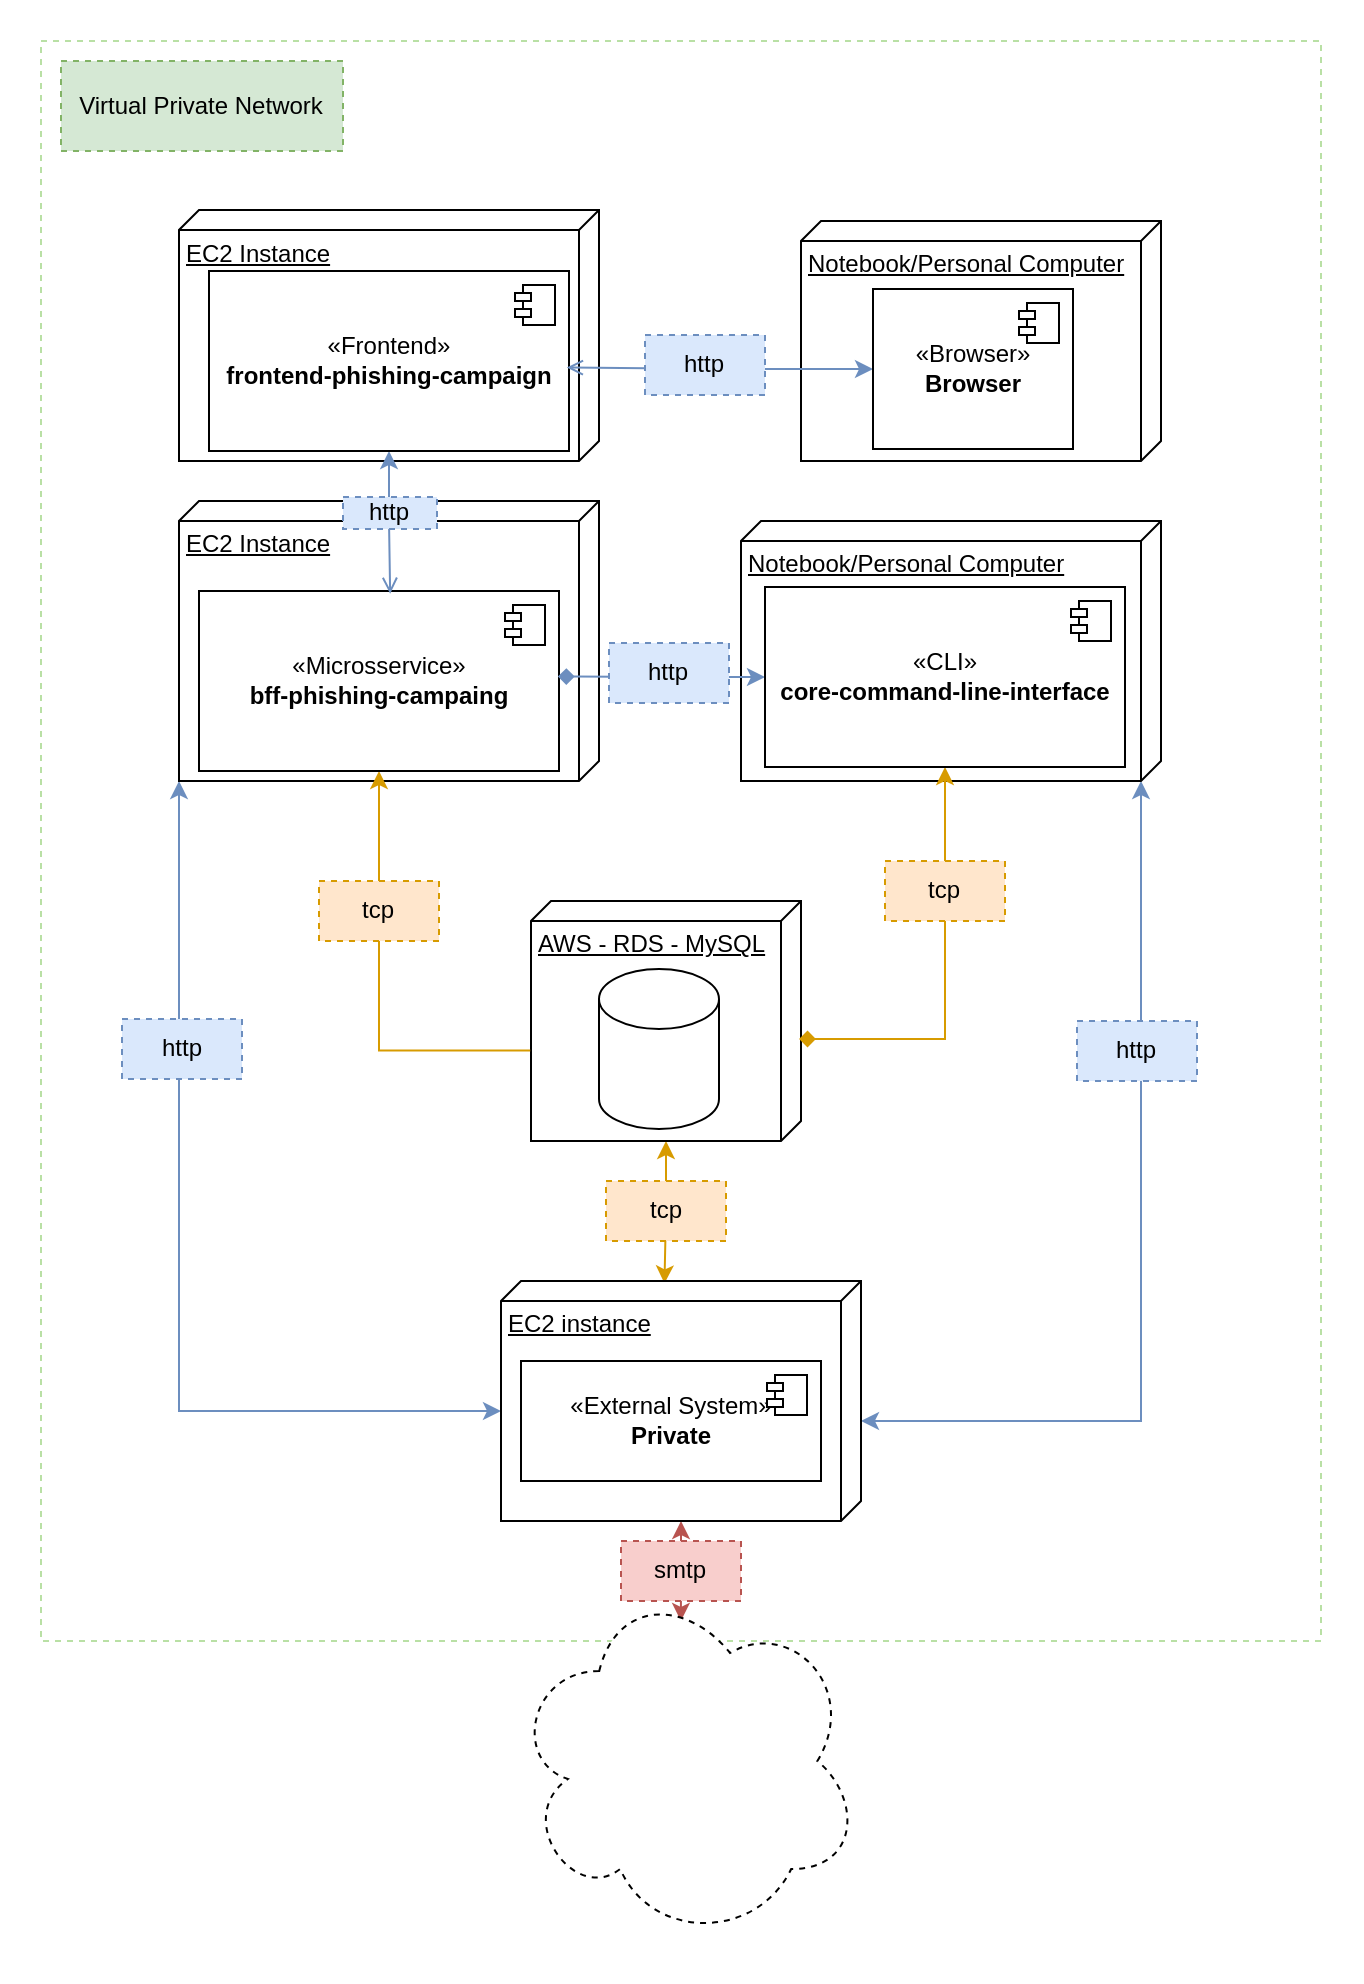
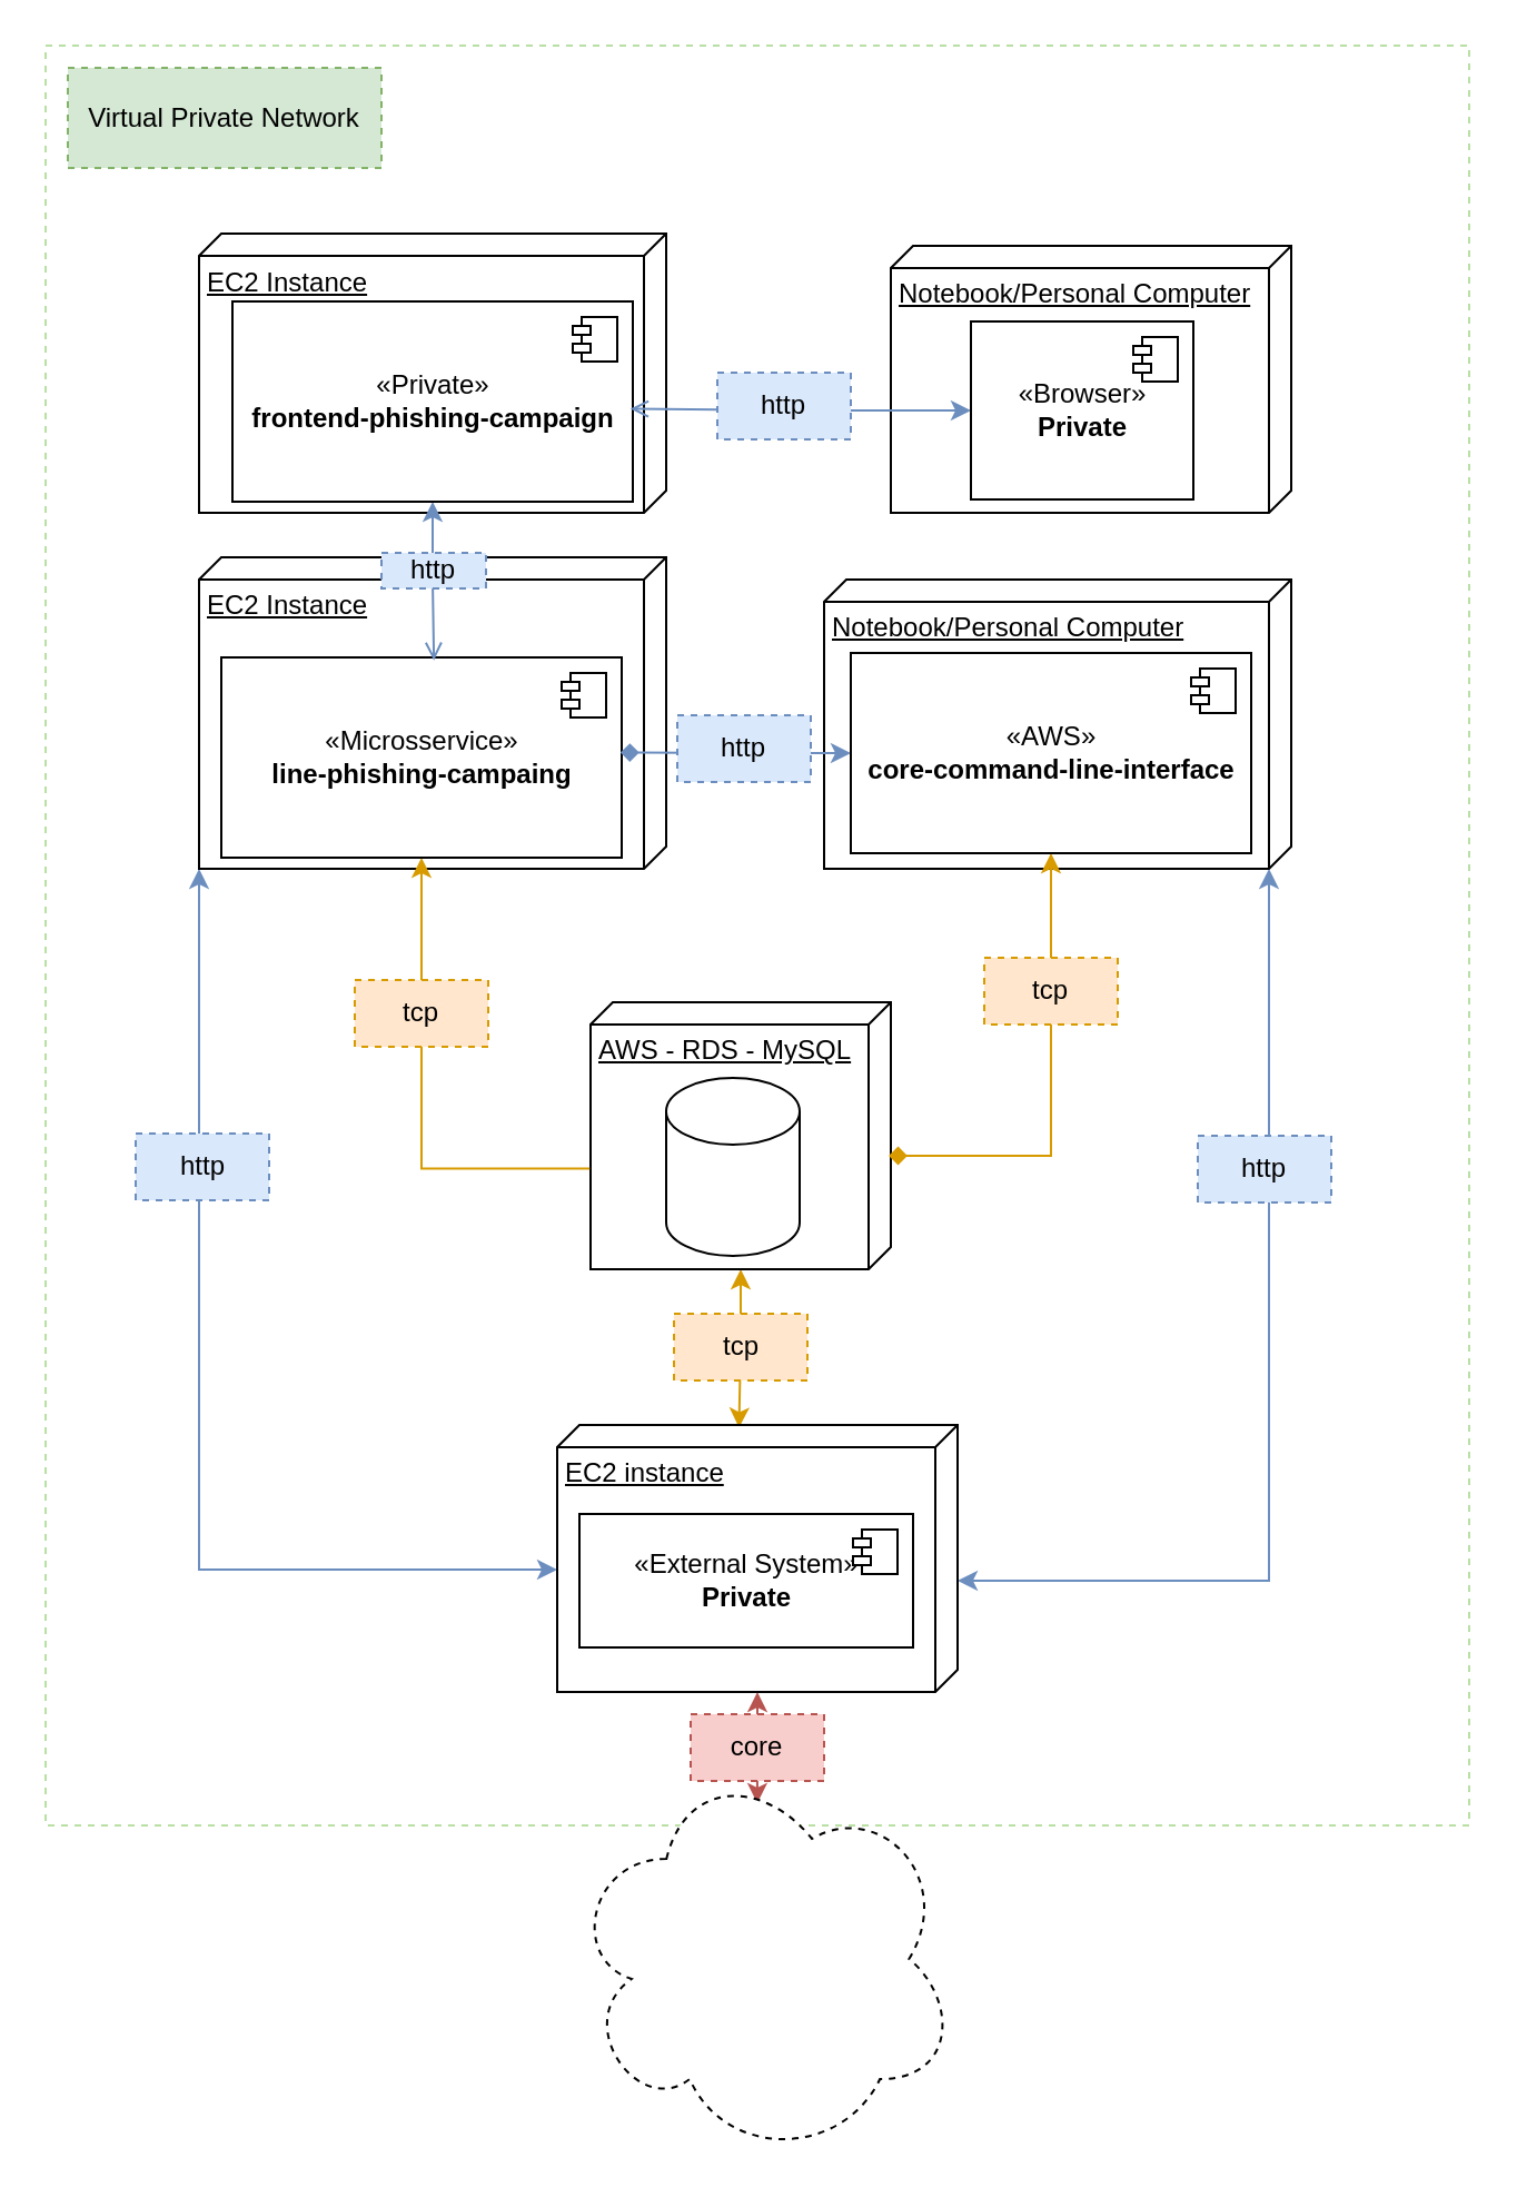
  <mxCell id="0" />
  <mxCell id="1" parent="0" />
  <mxCell id="2" value="" style="rounded=0;whiteSpace=wrap;html=1;dashed=1;strokeColor=#B9E0A5;" vertex="1" parent="1"><mxGeometry x="20" y="20" width="640" height="800" as="geometry" /></mxCell>
  <mxCell id="3" style="edgeStyle=orthogonalEdgeStyle;rounded=0;orthogonalLoop=1;jettySize=auto;html=1;entryX=0.01;entryY=0.546;entryDx=0;entryDy=0;entryPerimeter=0;startArrow=classic;startFill=1;fillColor=#ffe6cc;strokeColor=#d79b00;" edge="1" parent="1" source="4" target="32"><mxGeometry relative="1" as="geometry" /></mxCell>
  <mxCell id="4" value="AWS - RDS - MySQL" style="verticalAlign=top;align=left;spacingTop=8;spacingLeft=2;spacingRight=12;shape=cube;size=10;direction=south;fontStyle=4;html=1;" vertex="1" parent="1"><mxGeometry x="265" y="450" width="135" height="120" as="geometry" /></mxCell>
  <mxCell id="5" value="EC2 Instance" style="verticalAlign=top;align=left;spacingTop=8;spacingLeft=2;spacingRight=12;shape=cube;size=10;direction=south;fontStyle=4;html=1;" vertex="1" parent="1"><mxGeometry x="89" y="104.5" width="210" height="125.5" as="geometry" /></mxCell>
  <mxCell id="6" style="edgeStyle=orthogonalEdgeStyle;rounded=0;orthogonalLoop=1;jettySize=auto;html=1;exitX=1;exitY=1;exitDx=0;exitDy=0;exitPerimeter=0;entryX=0;entryY=0;entryDx=65;entryDy=180;entryPerimeter=0;startArrow=classic;startFill=1;fillColor=#dae8fc;strokeColor=#6c8ebf;" edge="1" parent="1" source="7" target="32"><mxGeometry relative="1" as="geometry" /></mxCell>
  <mxCell id="7" value="EC2 Instance" style="verticalAlign=top;align=left;spacingTop=8;spacingLeft=2;spacingRight=12;shape=cube;size=10;direction=south;fontStyle=4;html=1;" vertex="1" parent="1"><mxGeometry x="89" y="250" width="210" height="140" as="geometry" /></mxCell>
  <mxCell id="8" value="Notebook/Personal Computer" style="verticalAlign=top;align=left;spacingTop=8;spacingLeft=2;spacingRight=12;shape=cube;size=10;direction=south;fontStyle=4;html=1;" vertex="1" parent="1"><mxGeometry x="400" y="110" width="180" height="120" as="geometry" /></mxCell>
  <mxCell id="9" style="edgeStyle=orthogonalEdgeStyle;rounded=0;orthogonalLoop=1;jettySize=auto;html=1;exitX=0;exitY=0;exitDx=130;exitDy=10;exitPerimeter=0;entryX=0.583;entryY=0;entryDx=0;entryDy=0;entryPerimeter=0;startArrow=classic;startFill=1;fillColor=#dae8fc;strokeColor=#6c8ebf;" edge="1" parent="1" source="10" target="32"><mxGeometry relative="1" as="geometry" /></mxCell>
  <mxCell id="10" value="Notebook/Personal Computer" style="verticalAlign=top;align=left;spacingTop=8;spacingLeft=2;spacingRight=12;shape=cube;size=10;direction=south;fontStyle=4;html=1;" vertex="1" parent="1"><mxGeometry x="370" y="260" width="210" height="130" as="geometry" /></mxCell>
  <mxCell id="11" style="edgeStyle=orthogonalEdgeStyle;rounded=0;orthogonalLoop=1;jettySize=auto;html=1;exitX=0.5;exitY=1;exitDx=0;exitDy=0;entryX=0.623;entryY=1.003;entryDx=0;entryDy=0;entryPerimeter=0;startArrow=classic;startFill=1;fillColor=#ffe6cc;strokeColor=#d79b00;endArrow=none;" edge="1" parent="1" source="12" target="4"><mxGeometry relative="1" as="geometry" /></mxCell>
- <mxCell id="12" value="«Microsservice»&lt;br&gt;&lt;b&gt;bff-phishing-campaing&lt;/b&gt;" style="html=1;dropTarget=0;" vertex="1" parent="1"><mxGeometry x="99" y="295" width="180" height="90" as="geometry" /></mxCell>
+ <mxCell id="12" value="«Microsservice»&lt;br&gt;&lt;b&gt;line-phishing-campaing&lt;/b&gt;" style="html=1;dropTarget=0;" vertex="1" parent="1"><mxGeometry x="99" y="295" width="180" height="90" as="geometry" /></mxCell>
  <mxCell id="13" value="" style="shape=module;jettyWidth=8;jettyHeight=4;" vertex="1" parent="12"><mxGeometry x="1" width="20" height="20" relative="1" as="geometry"><mxPoint x="-27" y="7" as="offset" /></mxGeometry></mxCell>
  <mxCell id="14" value="" style="shape=cylinder3;whiteSpace=wrap;html=1;boundedLbl=1;backgroundOutline=1;size=15;" vertex="1" parent="1"><mxGeometry x="299" y="484" width="60" height="80" as="geometry" /></mxCell>
  <mxCell id="15" style="edgeStyle=orthogonalEdgeStyle;rounded=0;orthogonalLoop=1;jettySize=auto;html=1;exitX=0.5;exitY=1;exitDx=0;exitDy=0;entryX=0.531;entryY=0.016;entryDx=0;entryDy=0;entryPerimeter=0;startArrow=classic;startFill=1;fillColor=#dae8fc;strokeColor=#6c8ebf;endArrow=open;" edge="1" parent="1" source="16" target="12"><mxGeometry relative="1" as="geometry" /></mxCell>
- <mxCell id="16" value="«Frontend»&lt;br&gt;&lt;b&gt;frontend-phishing-campaign&lt;/b&gt;" style="html=1;dropTarget=0;" vertex="1" parent="1"><mxGeometry x="104" y="135" width="180" height="90" as="geometry" /></mxCell>
+ <mxCell id="16" value="«Private»&lt;br&gt;&lt;b&gt;frontend-phishing-campaign&lt;/b&gt;" style="html=1;dropTarget=0;" vertex="1" parent="1"><mxGeometry x="104" y="135" width="180" height="90" as="geometry" /></mxCell>
  <mxCell id="17" value="" style="shape=module;jettyWidth=8;jettyHeight=4;" vertex="1" parent="16"><mxGeometry x="1" width="20" height="20" relative="1" as="geometry"><mxPoint x="-27" y="7" as="offset" /></mxGeometry></mxCell>
  <mxCell id="18" style="edgeStyle=orthogonalEdgeStyle;rounded=0;orthogonalLoop=1;jettySize=auto;html=1;entryX=0.575;entryY=0.007;entryDx=0;entryDy=0;entryPerimeter=0;startArrow=classic;startFill=1;fillColor=#ffe6cc;strokeColor=#d79b00;endArrow=diamond;" edge="1" parent="1" source="20" target="4"><mxGeometry relative="1" as="geometry" /></mxCell>
  <mxCell id="19" style="edgeStyle=orthogonalEdgeStyle;rounded=0;orthogonalLoop=1;jettySize=auto;html=1;exitX=0;exitY=0.5;exitDx=0;exitDy=0;entryX=0.997;entryY=0.475;entryDx=0;entryDy=0;entryPerimeter=0;startArrow=classic;startFill=1;fillColor=#dae8fc;strokeColor=#6c8ebf;endArrow=diamond;" edge="1" parent="1" source="20" target="12"><mxGeometry relative="1" as="geometry" /></mxCell>
- <mxCell id="20" value="«CLI»&lt;br&gt;&lt;b&gt;core-command-line-interface&lt;/b&gt;" style="html=1;dropTarget=0;" vertex="1" parent="1"><mxGeometry x="382" y="293" width="180" height="90" as="geometry" /></mxCell>
+ <mxCell id="20" value="«AWS»&lt;br&gt;&lt;b&gt;core-command-line-interface&lt;/b&gt;" style="html=1;dropTarget=0;" vertex="1" parent="1"><mxGeometry x="382" y="293" width="180" height="90" as="geometry" /></mxCell>
  <mxCell id="21" value="" style="shape=module;jettyWidth=8;jettyHeight=4;" vertex="1" parent="20"><mxGeometry x="1" width="20" height="20" relative="1" as="geometry"><mxPoint x="-27" y="7" as="offset" /></mxGeometry></mxCell>
  <mxCell id="22" style="edgeStyle=orthogonalEdgeStyle;rounded=0;orthogonalLoop=1;jettySize=auto;html=1;exitX=0;exitY=0.5;exitDx=0;exitDy=0;entryX=0.994;entryY=0.536;entryDx=0;entryDy=0;entryPerimeter=0;startArrow=classic;startFill=1;fillColor=#dae8fc;strokeColor=#6c8ebf;endArrow=open;" edge="1" parent="1" source="23" target="16"><mxGeometry relative="1" as="geometry" /></mxCell>
- <mxCell id="23" value="«Browser»&lt;br&gt;&lt;b&gt;Browser&lt;/b&gt;" style="html=1;dropTarget=0;" vertex="1" parent="1"><mxGeometry x="436" y="144" width="100" height="80" as="geometry" /></mxCell>
+ <mxCell id="23" value="«Browser»&lt;br&gt;&lt;b&gt;Private&lt;/b&gt;" style="html=1;dropTarget=0;" vertex="1" parent="1"><mxGeometry x="436" y="144" width="100" height="80" as="geometry" /></mxCell>
  <mxCell id="24" value="" style="shape=module;jettyWidth=8;jettyHeight=4;" vertex="1" parent="23"><mxGeometry x="1" width="20" height="20" relative="1" as="geometry"><mxPoint x="-27" y="7" as="offset" /></mxGeometry></mxCell>
  <mxCell id="25" value="Virtual Private Network" style="text;html=1;strokeColor=#82b366;fillColor=#d5e8d4;align=center;verticalAlign=middle;whiteSpace=wrap;rounded=0;dashed=1;" vertex="1" parent="1"><mxGeometry x="30" y="30" width="141" height="45" as="geometry" /></mxCell>
  <mxCell id="26" value="http" style="text;html=1;strokeColor=#6c8ebf;fillColor=#dae8fc;align=center;verticalAlign=middle;whiteSpace=wrap;rounded=0;dashed=1;" vertex="1" parent="1"><mxGeometry x="322" y="167" width="60" height="30" as="geometry" /></mxCell>
  <mxCell id="27" value="http" style="text;html=1;strokeColor=#6c8ebf;fillColor=#dae8fc;align=center;verticalAlign=middle;whiteSpace=wrap;rounded=0;dashed=1;" vertex="1" parent="1"><mxGeometry x="171" y="248" width="47" height="16" as="geometry" /></mxCell>
  <mxCell id="28" value="http" style="text;html=1;strokeColor=#6c8ebf;fillColor=#dae8fc;align=center;verticalAlign=middle;whiteSpace=wrap;rounded=0;dashed=1;" vertex="1" parent="1"><mxGeometry x="304" y="321" width="60" height="30" as="geometry" /></mxCell>
  <mxCell id="29" value="tcp" style="text;html=1;strokeColor=#d79b00;fillColor=#ffe6cc;align=center;verticalAlign=middle;whiteSpace=wrap;rounded=0;dashed=1;" vertex="1" parent="1"><mxGeometry x="442" y="430" width="60" height="30" as="geometry" /></mxCell>
  <mxCell id="30" value="tcp" style="text;html=1;strokeColor=#d79b00;fillColor=#ffe6cc;align=center;verticalAlign=middle;whiteSpace=wrap;rounded=0;dashed=1;" vertex="1" parent="1"><mxGeometry x="159" y="440" width="60" height="30" as="geometry" /></mxCell>
  <mxCell id="31" style="edgeStyle=orthogonalEdgeStyle;rounded=0;orthogonalLoop=1;jettySize=auto;html=1;entryX=0.484;entryY=0.111;entryDx=0;entryDy=0;entryPerimeter=0;startArrow=classic;startFill=1;fillColor=#f8cecc;strokeColor=#b85450;" edge="1" parent="1" source="32" target="37"><mxGeometry relative="1" as="geometry" /></mxCell>
  <mxCell id="32" value="EC2 instance" style="verticalAlign=top;align=left;spacingTop=8;spacingLeft=2;spacingRight=12;shape=cube;size=10;direction=south;fontStyle=4;html=1;" vertex="1" parent="1"><mxGeometry x="250" y="640" width="180" height="120" as="geometry" /></mxCell>
  <mxCell id="33" value="«External System»&lt;br&gt;&lt;b&gt;Private&lt;/b&gt;" style="html=1;dropTarget=0;" vertex="1" parent="1"><mxGeometry x="260" y="680" width="150" height="60" as="geometry" /></mxCell>
  <mxCell id="34" value="" style="shape=module;jettyWidth=8;jettyHeight=4;" vertex="1" parent="33"><mxGeometry x="1" width="20" height="20" relative="1" as="geometry"><mxPoint x="-27" y="7" as="offset" /></mxGeometry></mxCell>
  <mxCell id="35" value="http" style="text;html=1;strokeColor=#6c8ebf;fillColor=#dae8fc;align=center;verticalAlign=middle;whiteSpace=wrap;rounded=0;dashed=1;" vertex="1" parent="1"><mxGeometry x="60.5" y="509" width="60" height="30" as="geometry" /></mxCell>
  <mxCell id="36" value="http" style="text;html=1;strokeColor=#6c8ebf;fillColor=#dae8fc;align=center;verticalAlign=middle;whiteSpace=wrap;rounded=0;dashed=1;" vertex="1" parent="1"><mxGeometry x="538" y="510" width="60" height="30" as="geometry" /></mxCell>
  <mxCell id="37" value="" style="ellipse;shape=cloud;whiteSpace=wrap;html=1;dashed=1;" vertex="1" parent="1"><mxGeometry x="255.5" y="790" width="174.5" height="180" as="geometry" /></mxCell>
- <mxCell id="38" value="smtp" style="text;html=1;strokeColor=#b85450;fillColor=#f8cecc;align=center;verticalAlign=middle;whiteSpace=wrap;rounded=0;dashed=1;" vertex="1" parent="1"><mxGeometry x="310" y="770" width="60" height="30" as="geometry" /></mxCell>
+ <mxCell id="38" value="core" style="text;html=1;strokeColor=#b85450;fillColor=#f8cecc;align=center;verticalAlign=middle;whiteSpace=wrap;rounded=0;dashed=1;" vertex="1" parent="1"><mxGeometry x="310" y="770" width="60" height="30" as="geometry" /></mxCell>
  <mxCell id="39" value="tcp" style="text;html=1;strokeColor=#d79b00;fillColor=#ffe6cc;align=center;verticalAlign=middle;whiteSpace=wrap;rounded=0;dashed=1;" vertex="1" parent="1"><mxGeometry x="302.5" y="590" width="60" height="30" as="geometry" /></mxCell>
